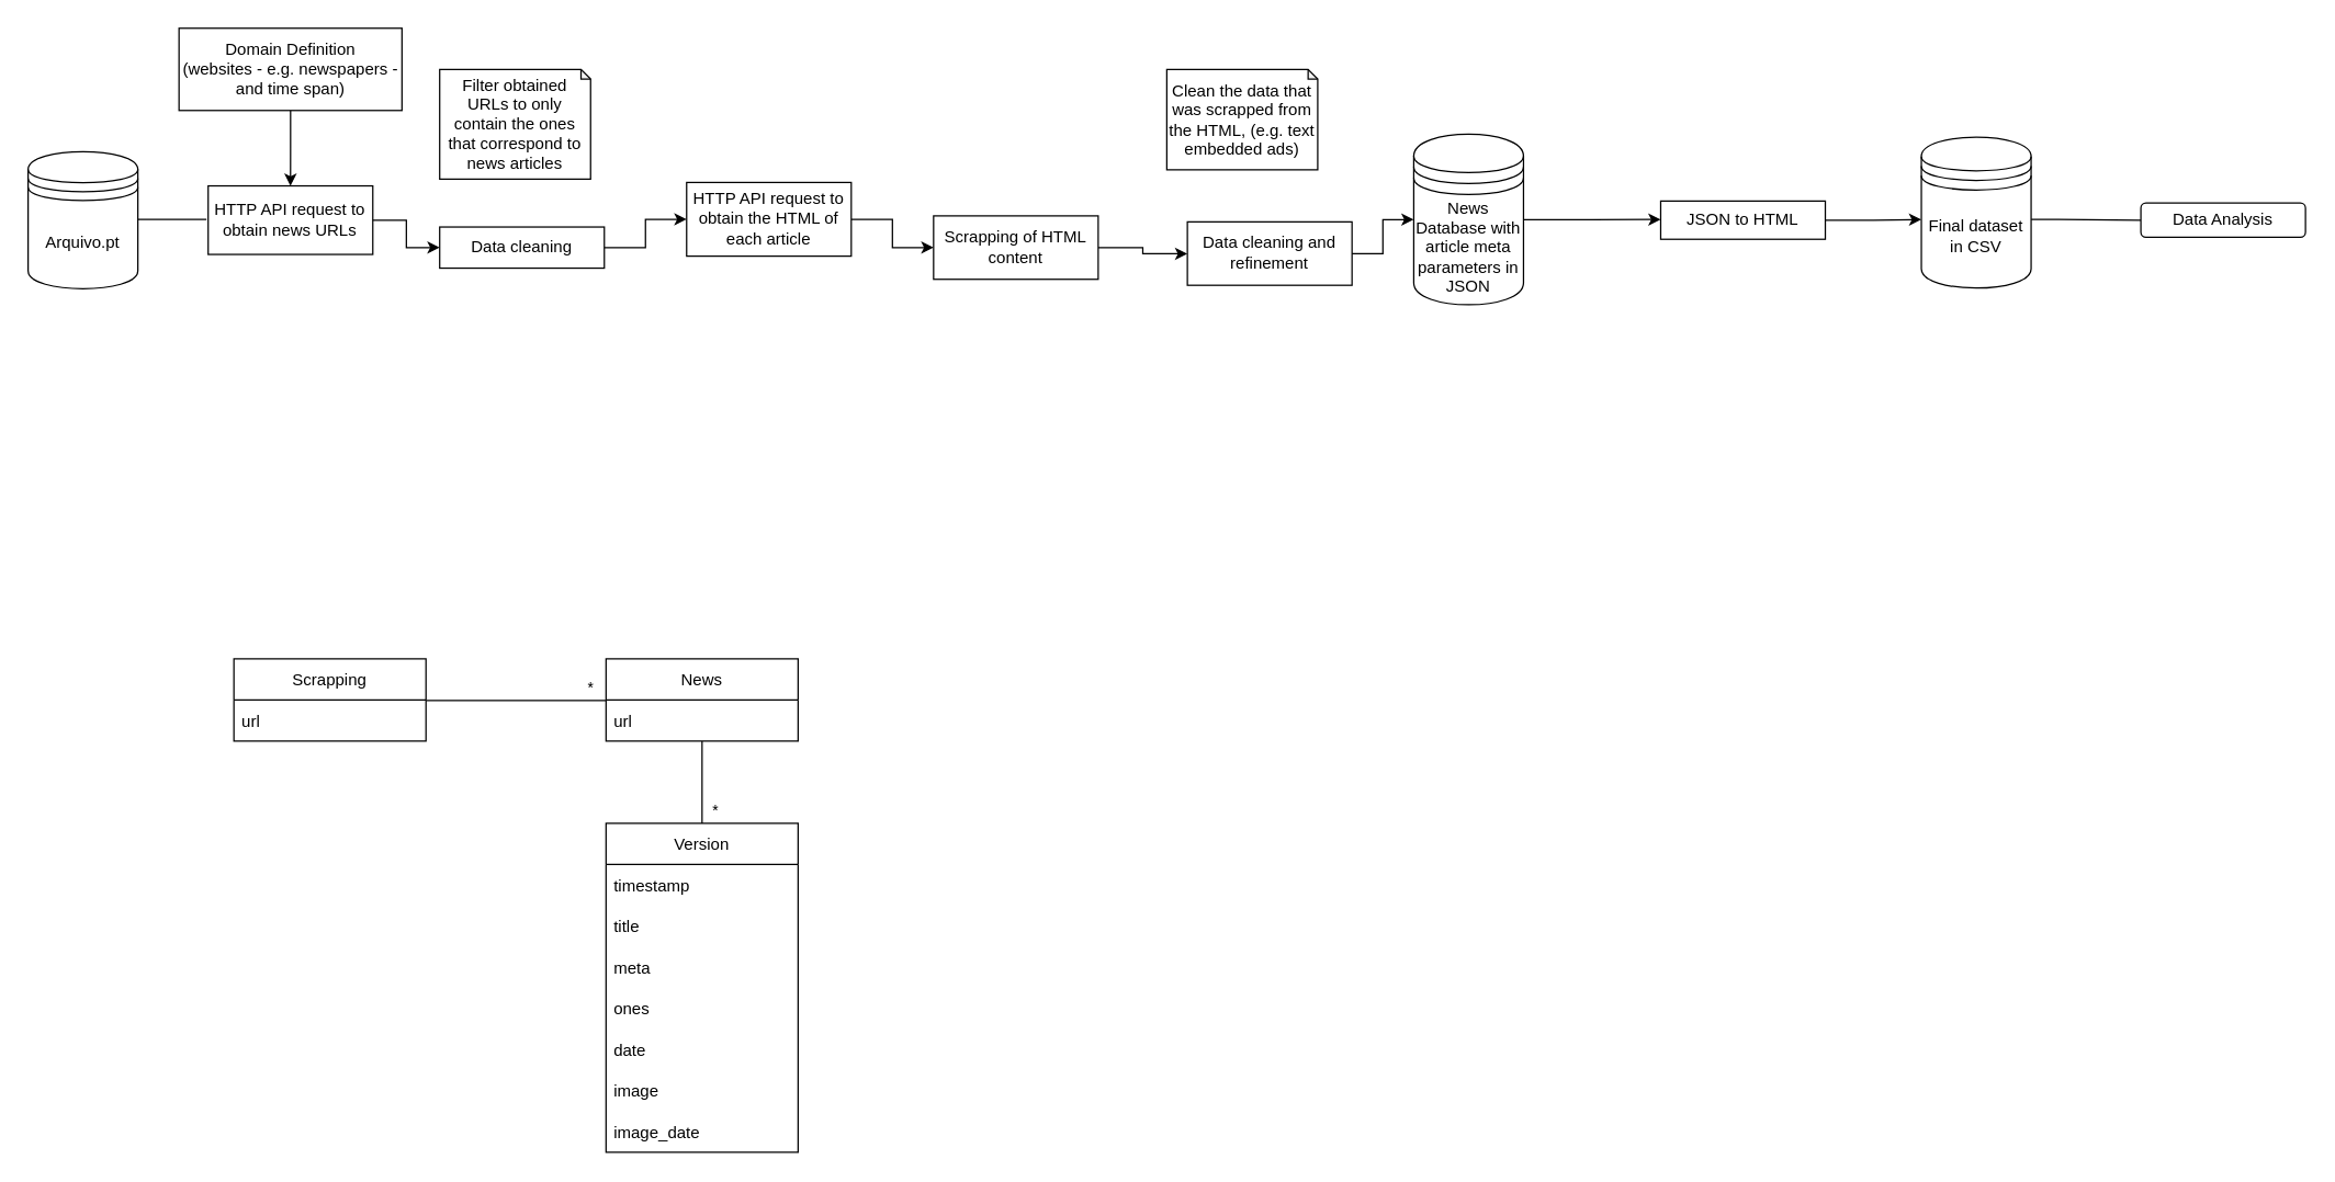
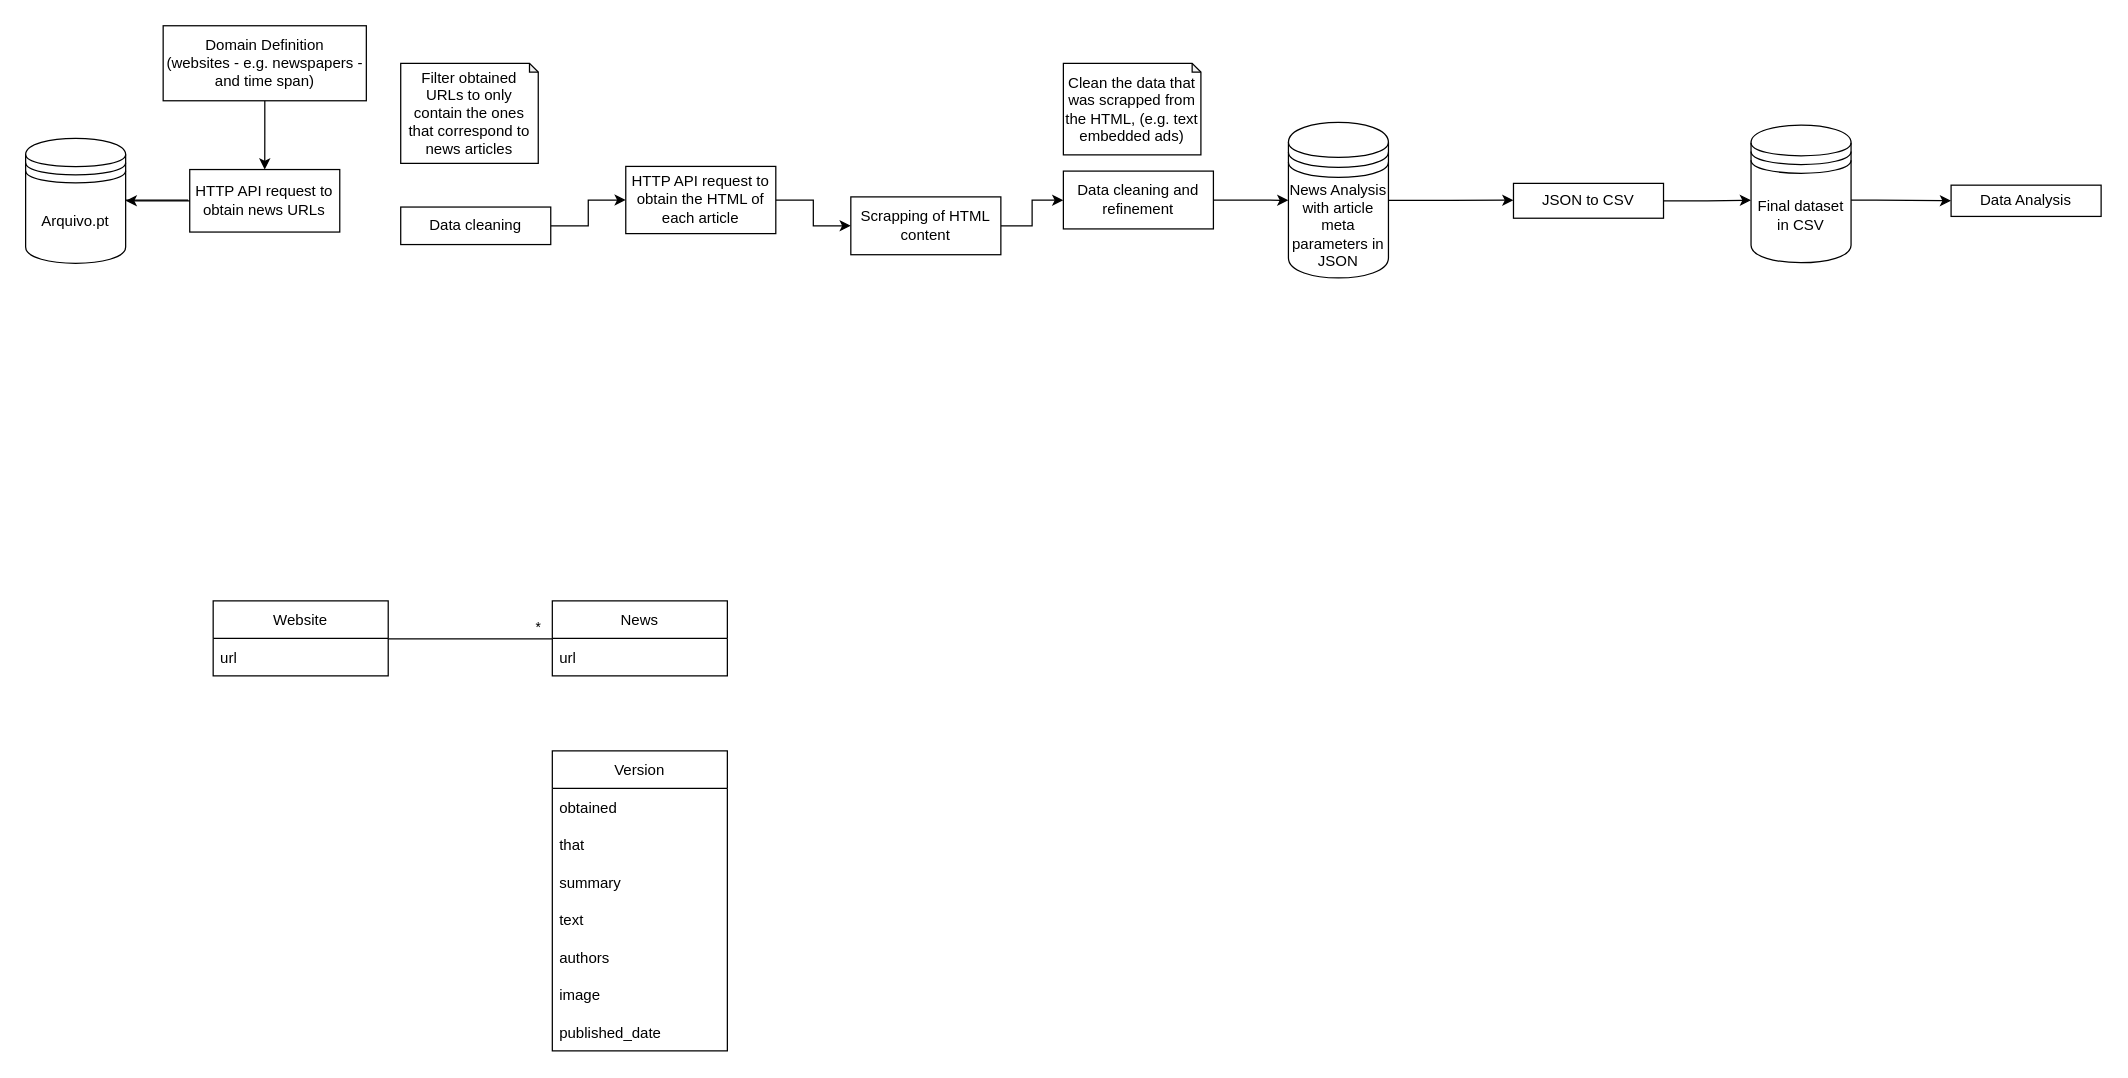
  <mxCell id="0" />
  <mxCell id="1" parent="0" />
  <mxCell id="2" style="edgeStyle=orthogonalEdgeStyle;rounded=0;orthogonalLoop=1;jettySize=auto;html=1;fontColor=default;startArrow=none;strokeColor=default;labelBackgroundColor=default;endArrow=classic;endFill=1;" parent="1" source="34" target="36" edge="1"><mxGeometry relative="1" as="geometry"><mxPoint x="460" y="79.31" as="sourcePoint" /><mxPoint x="520" y="79.31" as="targetPoint" /></mxGeometry></mxCell>
  <mxCell id="3" value="" style="edgeStyle=orthogonalEdgeStyle;rounded=0;orthogonalLoop=1;jettySize=auto;html=1;entryX=0;entryY=0.5;entryDx=0;entryDy=0;fontColor=default;endArrow=none;" parent="1" edge="1"><mxGeometry relative="1" as="geometry"><mxPoint x="100" y="159.5" as="sourcePoint" /><mxPoint x="150" y="159.5" as="targetPoint" /></mxGeometry></mxCell>
  <mxCell id="4" style="edgeStyle=orthogonalEdgeStyle;rounded=0;orthogonalLoop=1;jettySize=auto;html=1;labelBackgroundColor=default;fontColor=default;strokeColor=default;entryX=0.5;entryY=0;entryDx=0;entryDy=0;" parent="1" source="5" target="6" edge="1"><mxGeometry relative="1" as="geometry"><mxPoint x="211.25" y="140" as="targetPoint" /></mxGeometry></mxCell>
  <mxCell id="5" value="Domain Definition&lt;br&gt;(websites - e.g. newspapers - and time span)" style="rounded=0;whiteSpace=wrap;html=1;fontColor=default;strokeColor=default;fillColor=default;" parent="1" vertex="1"><mxGeometry x="130" y="20" width="162.5" height="60" as="geometry" /></mxCell>
  <mxCell id="6" value="&lt;span&gt;HTTP API request to obtain news URLs&lt;/span&gt;" style="rounded=0;whiteSpace=wrap;html=1;fontColor=default;strokeColor=default;fillColor=default;" parent="1" vertex="1"><mxGeometry x="151.25" y="135" width="120" height="50" as="geometry" /></mxCell>
  <mxCell id="7" value="Arquivo.pt" style="shape=datastore;whiteSpace=wrap;html=1;fontColor=default;strokeColor=default;fillColor=default;" parent="1" vertex="1"><mxGeometry x="20" y="110" width="80" height="100" as="geometry" /></mxCell>
  <mxCell id="8" style="edgeStyle=orthogonalEdgeStyle;rounded=0;orthogonalLoop=1;jettySize=auto;html=1;labelBackgroundColor=default;fontColor=default;strokeColor=default;endArrow=classic;endFill=1;entryX=0;entryY=0.5;entryDx=0;entryDy=0;" parent="1" source="36" edge="1" target="10"><mxGeometry relative="1" as="geometry"><mxPoint x="660" y="160" as="targetPoint" /><Array as="points" /><mxPoint x="590" y="280" as="sourcePoint" /></mxGeometry></mxCell>
  <mxCell id="9" style="edgeStyle=orthogonalEdgeStyle;rounded=0;orthogonalLoop=1;jettySize=auto;html=1;labelBackgroundColor=default;fontColor=default;strokeColor=default;endArrow=classic;endFill=1;" parent="1" source="10" target="37" edge="1"><mxGeometry relative="1" as="geometry"><mxPoint x="770" y="20" as="targetPoint" /></mxGeometry></mxCell>
  <mxCell id="10" value="&lt;span&gt;Scrapping of HTML content&lt;/span&gt;" style="rounded=0;whiteSpace=wrap;html=1;fontColor=default;strokeColor=default;fillColor=default;" parent="1" vertex="1"><mxGeometry x="680" y="156.88" width="120" height="46.25" as="geometry" /></mxCell>
  <mxCell id="11" style="edgeStyle=orthogonalEdgeStyle;rounded=0;orthogonalLoop=1;jettySize=auto;html=1;labelBackgroundColor=default;fontColor=default;strokeColor=default;endArrow=classic;endFill=1;" parent="1" source="12" edge="1"><mxGeometry relative="1" as="geometry"><mxPoint x="1210" y="159.5" as="targetPoint" /></mxGeometry></mxCell>
- <mxCell id="12" value="News Database with article meta parameters in JSON" style="shape=datastore;whiteSpace=wrap;html=1;fontColor=default;strokeColor=default;fillColor=default;" parent="1" vertex="1"><mxGeometry x="1030" y="97.25" width="80" height="124.5" as="geometry" /></mxCell>
+ <mxCell id="12" value="News Analysis with article meta parameters in JSON" style="shape=datastore;whiteSpace=wrap;html=1;fontColor=default;strokeColor=default;fillColor=default;" parent="1" vertex="1"><mxGeometry x="1030" y="97.25" width="80" height="124.5" as="geometry" /></mxCell>
  <mxCell id="13" style="edgeStyle=orthogonalEdgeStyle;rounded=0;orthogonalLoop=1;jettySize=auto;html=1;labelBackgroundColor=default;fontColor=default;strokeColor=default;" parent="1" source="14" edge="1"><mxGeometry relative="1" as="geometry"><mxPoint x="1400" y="159.5" as="targetPoint" /></mxGeometry></mxCell>
- <mxCell id="14" value="&lt;span&gt;JSON to HTML&lt;/span&gt;" style="rounded=0;whiteSpace=wrap;html=1;fontColor=default;strokeColor=default;fillColor=default;" parent="1" vertex="1"><mxGeometry x="1210" y="146.07" width="120" height="27.87" as="geometry" /></mxCell>
- <mxCell id="15" style="edgeStyle=orthogonalEdgeStyle;rounded=0;orthogonalLoop=1;jettySize=auto;html=1;entryX=0;entryY=0.5;entryDx=0;entryDy=0;labelBackgroundColor=default;fontColor=default;strokeColor=default;endArrow=none;" parent="1" source="16" target="17" edge="1"><mxGeometry relative="1" as="geometry"><Array as="points"><mxPoint x="1500" y="159.5" /><mxPoint x="1500" y="159.5" /></Array></mxGeometry></mxCell>
+ <mxCell id="14" value="&lt;span&gt;JSON to CSV&lt;/span&gt;" style="rounded=0;whiteSpace=wrap;html=1;fontColor=default;strokeColor=default;fillColor=default;" parent="1" vertex="1"><mxGeometry x="1210" y="146.07" width="120" height="27.87" as="geometry" /></mxCell>
+ <mxCell id="15" style="edgeStyle=orthogonalEdgeStyle;rounded=0;orthogonalLoop=1;jettySize=auto;html=1;entryX=0;entryY=0.5;entryDx=0;entryDy=0;labelBackgroundColor=default;fontColor=default;strokeColor=default;" parent="1" source="16" target="17" edge="1"><mxGeometry relative="1" as="geometry"><Array as="points"><mxPoint x="1500" y="159.5" /><mxPoint x="1500" y="159.5" /></Array></mxGeometry></mxCell>
  <mxCell id="16" value="Final dataset in CSV" style="shape=datastore;whiteSpace=wrap;html=1;fontColor=default;strokeColor=default;fillColor=default;" parent="1" vertex="1"><mxGeometry x="1400" y="99.5" width="80" height="110" as="geometry" /></mxCell>
- <mxCell id="17" value="&lt;span&gt;Data Analysis&lt;/span&gt;" style="whiteSpace=wrap;html=1;fontColor=default;strokeColor=default;fillColor=default;rounded=1;" parent="1" vertex="1"><mxGeometry x="1560" y="147.5" width="120" height="25" as="geometry" /></mxCell>
- <mxCell id="18" value="Scrapping" style="swimlane;fontStyle=0;childLayout=stackLayout;horizontal=1;startSize=30;horizontalStack=0;resizeParent=1;resizeParentMax=0;resizeLast=0;collapsible=1;marginBottom=0;" parent="1" vertex="1"><mxGeometry x="170" y="480" width="140" height="60" as="geometry" /></mxCell>
+ <mxCell id="17" value="&lt;span&gt;Data Analysis&lt;/span&gt;" style="rounded=0;whiteSpace=wrap;html=1;fontColor=default;strokeColor=default;fillColor=default;" parent="1" vertex="1"><mxGeometry x="1560" y="147.5" width="120" height="25" as="geometry" /></mxCell>
+ <mxCell id="18" value="Website" style="swimlane;fontStyle=0;childLayout=stackLayout;horizontal=1;startSize=30;horizontalStack=0;resizeParent=1;resizeParentMax=0;resizeLast=0;collapsible=1;marginBottom=0;" parent="1" vertex="1"><mxGeometry x="170" y="480" width="140" height="60" as="geometry" /></mxCell>
  <mxCell id="19" value="url" style="text;strokeColor=none;fillColor=none;align=left;verticalAlign=middle;spacingLeft=4;spacingRight=4;overflow=hidden;points=[[0,0.5],[1,0.5]];portConstraint=eastwest;rotatable=0;" parent="18" vertex="1"><mxGeometry y="30" width="140" height="30" as="geometry" /></mxCell>
  <mxCell id="20" value="News" style="swimlane;fontStyle=0;childLayout=stackLayout;horizontal=1;startSize=30;horizontalStack=0;resizeParent=1;resizeParentMax=0;resizeLast=0;collapsible=1;marginBottom=0;" parent="1" vertex="1"><mxGeometry x="441.25" y="480" width="140" height="60" as="geometry" /></mxCell>
  <mxCell id="21" value="url" style="text;strokeColor=none;fillColor=none;align=left;verticalAlign=middle;spacingLeft=4;spacingRight=4;overflow=hidden;points=[[0,0.5],[1,0.5]];portConstraint=eastwest;rotatable=0;" parent="20" vertex="1"><mxGeometry y="30" width="140" height="30" as="geometry" /></mxCell>
  <mxCell id="22" value="Version" style="swimlane;fontStyle=0;childLayout=stackLayout;horizontal=1;startSize=30;horizontalStack=0;resizeParent=1;resizeParentMax=0;resizeLast=0;collapsible=1;marginBottom=0;" parent="1" vertex="1"><mxGeometry x="441.25" y="600" width="140" height="240" as="geometry" /></mxCell>
- <mxCell id="23" value="timestamp" style="text;strokeColor=none;fillColor=none;align=left;verticalAlign=middle;spacingLeft=4;spacingRight=4;overflow=hidden;points=[[0,0.5],[1,0.5]];portConstraint=eastwest;rotatable=0;" parent="22" vertex="1"><mxGeometry y="30" width="140" height="30" as="geometry" /></mxCell>
- <mxCell id="24" value="title" style="text;strokeColor=none;fillColor=none;align=left;verticalAlign=middle;spacingLeft=4;spacingRight=4;overflow=hidden;points=[[0,0.5],[1,0.5]];portConstraint=eastwest;rotatable=0;" parent="22" vertex="1"><mxGeometry y="60" width="140" height="30" as="geometry" /></mxCell>
- <mxCell id="25" value="meta" style="text;strokeColor=none;fillColor=none;align=left;verticalAlign=middle;spacingLeft=4;spacingRight=4;overflow=hidden;points=[[0,0.5],[1,0.5]];portConstraint=eastwest;rotatable=0;" parent="22" vertex="1"><mxGeometry y="90" width="140" height="30" as="geometry" /></mxCell>
- <mxCell id="26" value="ones" style="text;strokeColor=none;fillColor=none;align=left;verticalAlign=middle;spacingLeft=4;spacingRight=4;overflow=hidden;points=[[0,0.5],[1,0.5]];portConstraint=eastwest;rotatable=0;" parent="22" vertex="1"><mxGeometry y="120" width="140" height="30" as="geometry" /></mxCell>
- <mxCell id="27" value="date" style="text;strokeColor=none;fillColor=none;align=left;verticalAlign=middle;spacingLeft=4;spacingRight=4;overflow=hidden;points=[[0,0.5],[1,0.5]];portConstraint=eastwest;rotatable=0;" parent="22" vertex="1"><mxGeometry y="150" width="140" height="30" as="geometry" /></mxCell>
+ <mxCell id="23" value="obtained" style="text;strokeColor=none;fillColor=none;align=left;verticalAlign=middle;spacingLeft=4;spacingRight=4;overflow=hidden;points=[[0,0.5],[1,0.5]];portConstraint=eastwest;rotatable=0;" parent="22" vertex="1"><mxGeometry y="30" width="140" height="30" as="geometry" /></mxCell>
+ <mxCell id="24" value="that" style="text;strokeColor=none;fillColor=none;align=left;verticalAlign=middle;spacingLeft=4;spacingRight=4;overflow=hidden;points=[[0,0.5],[1,0.5]];portConstraint=eastwest;rotatable=0;" parent="22" vertex="1"><mxGeometry y="60" width="140" height="30" as="geometry" /></mxCell>
+ <mxCell id="25" value="summary" style="text;strokeColor=none;fillColor=none;align=left;verticalAlign=middle;spacingLeft=4;spacingRight=4;overflow=hidden;points=[[0,0.5],[1,0.5]];portConstraint=eastwest;rotatable=0;" parent="22" vertex="1"><mxGeometry y="90" width="140" height="30" as="geometry" /></mxCell>
+ <mxCell id="26" value="text" style="text;strokeColor=none;fillColor=none;align=left;verticalAlign=middle;spacingLeft=4;spacingRight=4;overflow=hidden;points=[[0,0.5],[1,0.5]];portConstraint=eastwest;rotatable=0;" parent="22" vertex="1"><mxGeometry y="120" width="140" height="30" as="geometry" /></mxCell>
+ <mxCell id="27" value="authors" style="text;strokeColor=none;fillColor=none;align=left;verticalAlign=middle;spacingLeft=4;spacingRight=4;overflow=hidden;points=[[0,0.5],[1,0.5]];portConstraint=eastwest;rotatable=0;" parent="22" vertex="1"><mxGeometry y="150" width="140" height="30" as="geometry" /></mxCell>
  <mxCell id="28" value="image" style="text;strokeColor=none;fillColor=none;align=left;verticalAlign=middle;spacingLeft=4;spacingRight=4;overflow=hidden;points=[[0,0.5],[1,0.5]];portConstraint=eastwest;rotatable=0;" parent="22" vertex="1"><mxGeometry y="180" width="140" height="30" as="geometry" /></mxCell>
- <mxCell id="29" value="image_date" style="text;strokeColor=none;fillColor=none;align=left;verticalAlign=middle;spacingLeft=4;spacingRight=4;overflow=hidden;points=[[0,0.5],[1,0.5]];portConstraint=eastwest;rotatable=0;" parent="22" vertex="1"><mxGeometry y="210" width="140" height="30" as="geometry" /></mxCell>
- <mxCell id="30" value="" style="endArrow=none;html=1;rounded=0;" parent="1" source="22" target="20" edge="1"><mxGeometry width="50" height="50" relative="1" as="geometry"><mxPoint x="720" y="510" as="sourcePoint" /><mxPoint x="580" y="510" as="targetPoint" /></mxGeometry></mxCell>
- <mxCell id="31" value="*" style="edgeLabel;html=1;align=center;verticalAlign=middle;resizable=0;points=[];" parent="30" vertex="1" connectable="0"><mxGeometry x="-0.496" y="1" relative="1" as="geometry"><mxPoint x="10" y="5" as="offset" /></mxGeometry></mxCell>
+ <mxCell id="29" value="published_date" style="text;strokeColor=none;fillColor=none;align=left;verticalAlign=middle;spacingLeft=4;spacingRight=4;overflow=hidden;points=[[0,0.5],[1,0.5]];portConstraint=eastwest;rotatable=0;" parent="22" vertex="1"><mxGeometry y="210" width="140" height="30" as="geometry" /></mxCell>
  <mxCell id="32" value="" style="endArrow=none;html=1;rounded=0;exitX=1;exitY=0.011;exitDx=0;exitDy=0;entryX=0.001;entryY=0.015;entryDx=0;entryDy=0;entryPerimeter=0;exitPerimeter=0;" parent="1" source="19" target="21" edge="1"><mxGeometry width="50" height="50" relative="1" as="geometry"><mxPoint x="364" y="600" as="sourcePoint" /><mxPoint x="454" y="600" as="targetPoint" /></mxGeometry></mxCell>
  <mxCell id="33" value="*" style="edgeLabel;html=1;align=center;verticalAlign=middle;resizable=0;points=[];" parent="32" vertex="1" connectable="0"><mxGeometry x="0.2" relative="1" as="geometry"><mxPoint x="41" y="-10" as="offset" /></mxGeometry></mxCell>
  <mxCell id="34" value="Data cleaning" style="rounded=0;whiteSpace=wrap;html=1;fontColor=default;strokeColor=default;fillColor=default;" parent="1" vertex="1"><mxGeometry x="320" y="165" width="120" height="30" as="geometry" /></mxCell>
- <mxCell id="35" value="" style="edgeStyle=orthogonalEdgeStyle;rounded=0;orthogonalLoop=1;jettySize=auto;html=1;fontColor=default;endArrow=classic;endFill=1;" parent="1" source="6" target="34" edge="1"><mxGeometry relative="1" as="geometry"><mxPoint x="110" y="169.5" as="sourcePoint" /><mxPoint x="160" y="169.5" as="targetPoint" /></mxGeometry></mxCell>
+ <mxCell id="35" value="" style="edgeStyle=orthogonalEdgeStyle;rounded=0;orthogonalLoop=1;jettySize=auto;html=1;fontColor=default;endArrow=classic;endFill=1;" parent="1" source="6" target="7" edge="1"><mxGeometry relative="1" as="geometry"><mxPoint x="110" y="169.5" as="sourcePoint" /><mxPoint x="160" y="169.5" as="targetPoint" /></mxGeometry></mxCell>
  <mxCell id="36" value="HTTP API request to obtain the HTML of each article" style="rounded=0;whiteSpace=wrap;html=1;fontColor=default;strokeColor=default;fillColor=default;" parent="1" vertex="1"><mxGeometry x="500" y="132.5" width="120" height="53.75" as="geometry" /></mxCell>
- <mxCell id="37" value="&lt;span&gt;Data cleaning and refinement&lt;/span&gt;" style="rounded=0;whiteSpace=wrap;html=1;fontColor=default;strokeColor=default;fillColor=default;" parent="1" vertex="1"><mxGeometry x="865" y="161.25" width="120" height="46.25" as="geometry" /></mxCell>
+ <mxCell id="37" value="&lt;span&gt;Data cleaning and refinement&lt;/span&gt;" style="rounded=0;whiteSpace=wrap;html=1;fontColor=default;strokeColor=default;fillColor=default;" parent="1" vertex="1"><mxGeometry x="850" y="136.25" width="120" height="46.25" as="geometry" /></mxCell>
  <mxCell id="38" style="edgeStyle=orthogonalEdgeStyle;rounded=0;orthogonalLoop=1;jettySize=auto;html=1;labelBackgroundColor=default;fontColor=default;strokeColor=default;endArrow=classic;endFill=1;" parent="1" source="37" target="12" edge="1"><mxGeometry relative="1" as="geometry"><mxPoint x="790" y="170" as="sourcePoint" /><mxPoint x="860" y="170" as="targetPoint" /></mxGeometry></mxCell>
  <mxCell id="39" value="&lt;span&gt;Filter obtained URLs to only contain the ones that correspond to news articles&lt;/span&gt;" style="shape=note;whiteSpace=wrap;html=1;backgroundOutline=1;darkOpacity=0.05;size=7;" vertex="1" parent="1"><mxGeometry x="320" y="50" width="110" height="80" as="geometry" /></mxCell>
  <mxCell id="40" value="Clean the data that was scrapped from the HTML, (e.g. text embedded ads)" style="shape=note;whiteSpace=wrap;html=1;backgroundOutline=1;darkOpacity=0.05;size=7;" vertex="1" parent="1"><mxGeometry x="850" y="50" width="110" height="73.25" as="geometry" /></mxCell>
